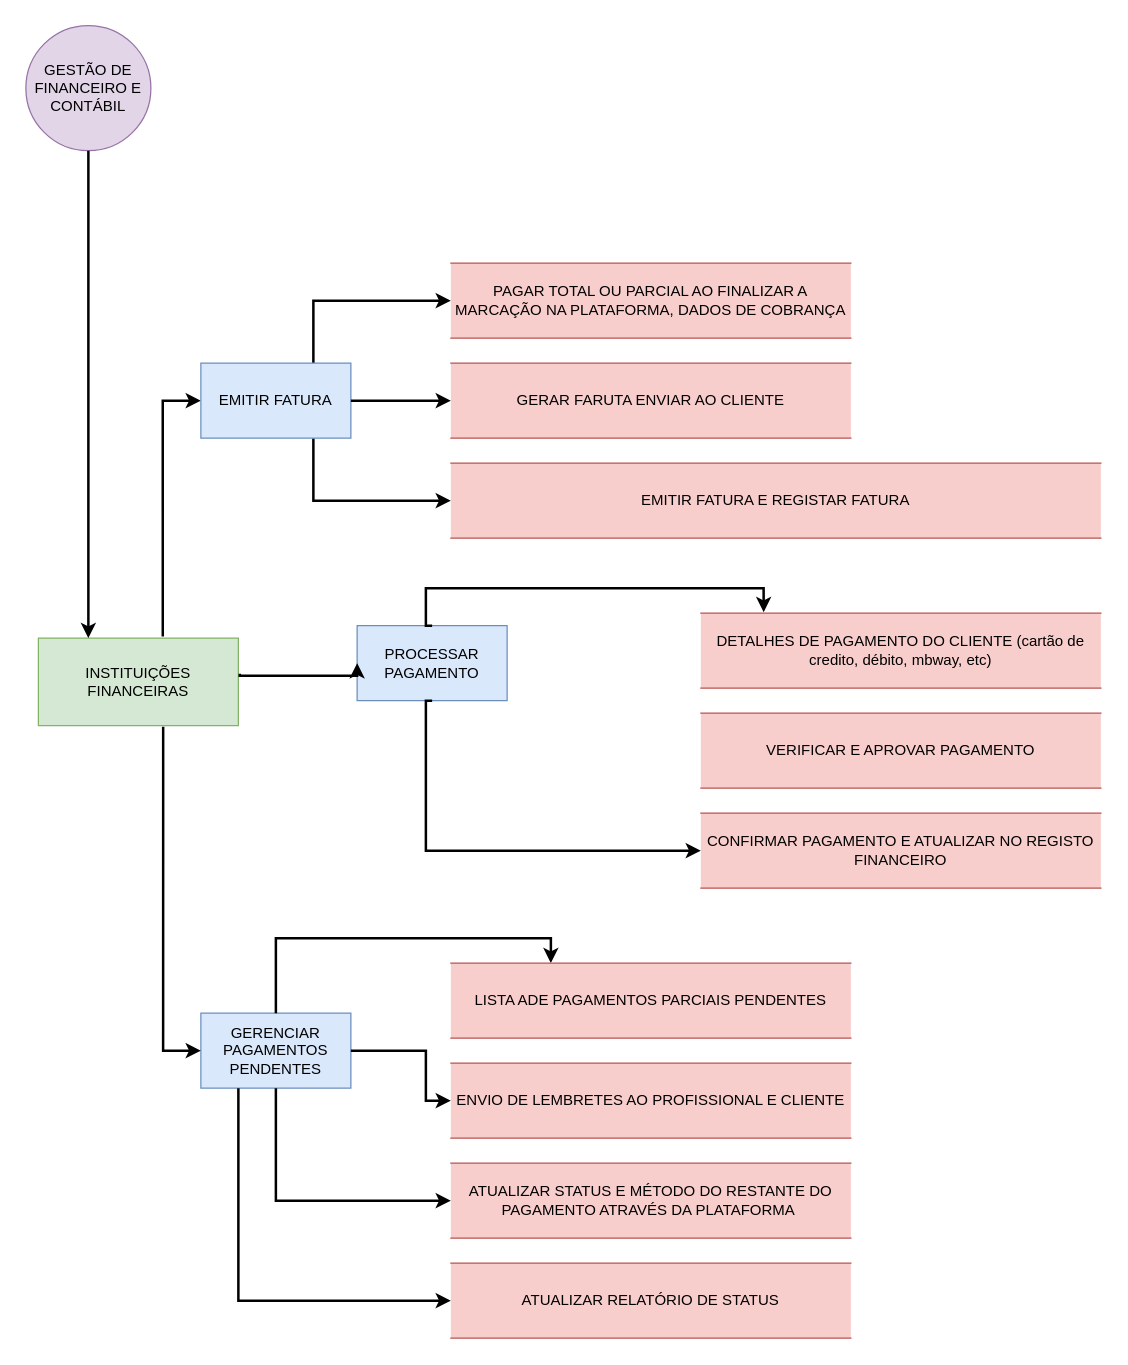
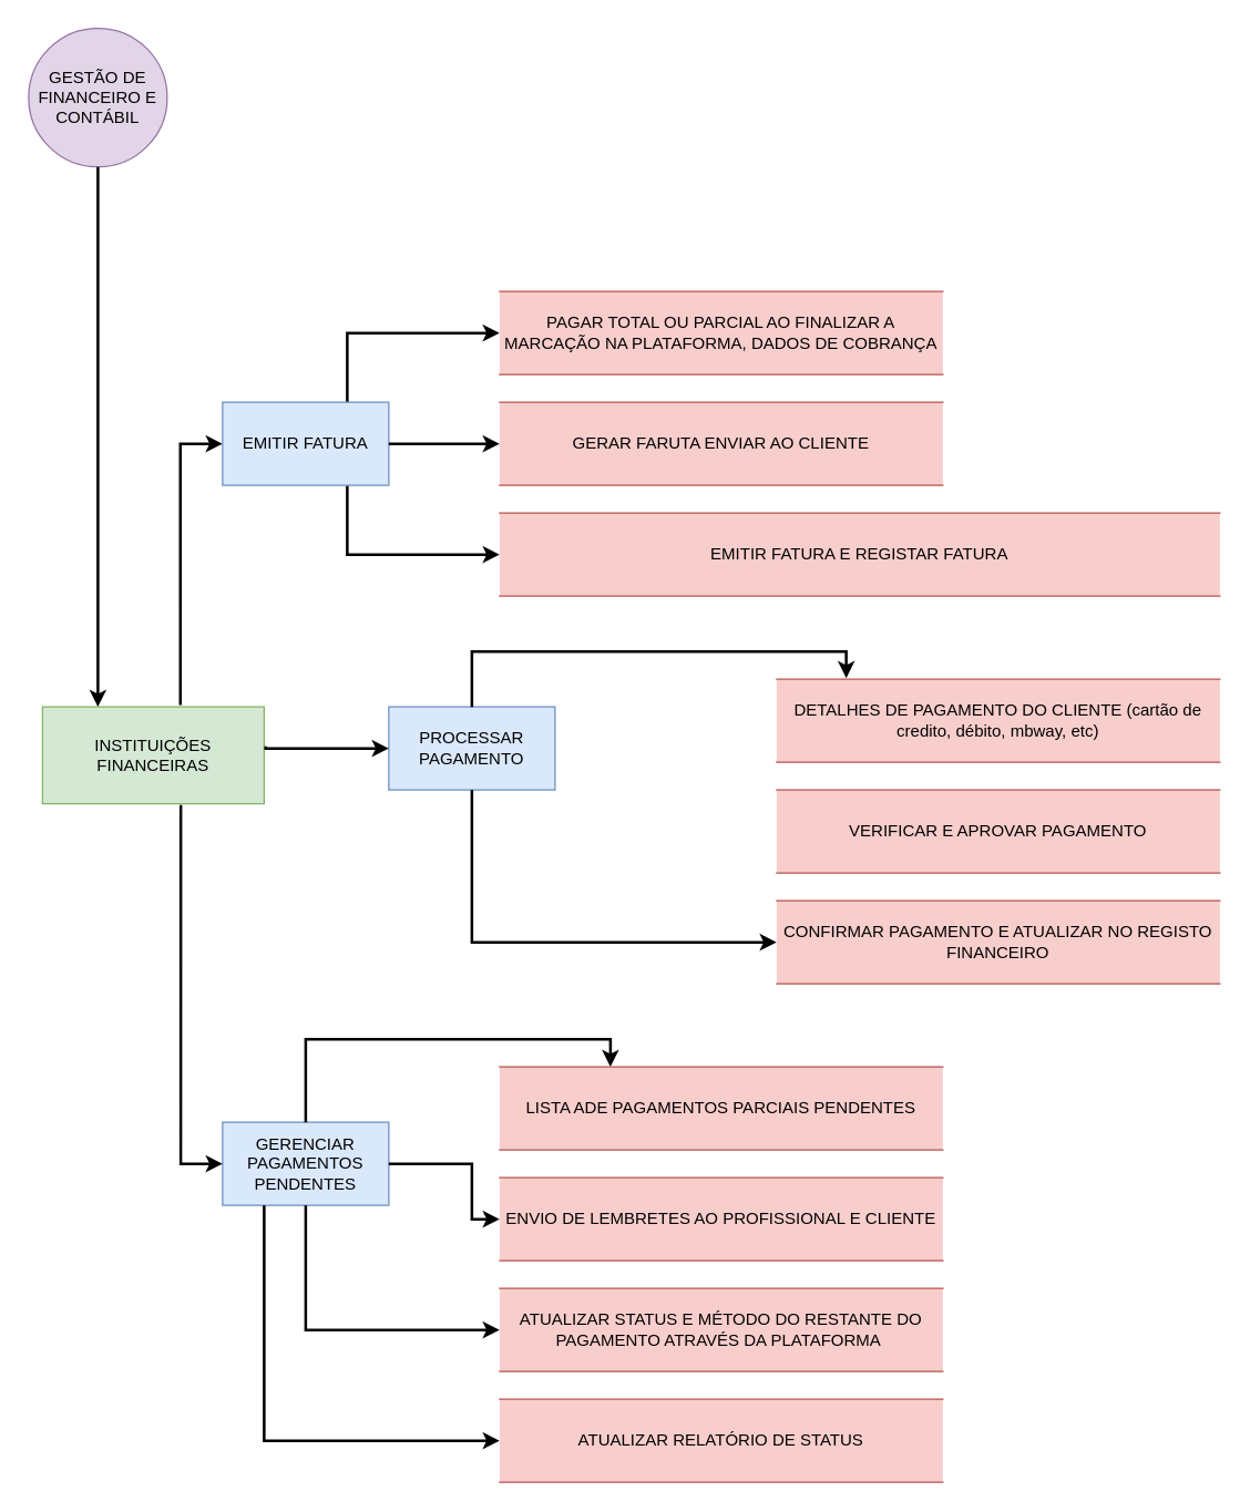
  <mxCell id="0" />
  <mxCell id="1" parent="0" />
  <mxCell id="2" value="GERENCIAR PAGAMENTOS PENDENTES" style="rounded=0;whiteSpace=wrap;html=1;fillColor=#dae8fc;strokeColor=#6c8ebf;" parent="1" vertex="1"><mxGeometry x="160" y="810" width="120" height="60" as="geometry" /></mxCell>
- <mxCell id="3" value="PROCESSAR PAGAMENTO" style="rounded=0;whiteSpace=wrap;html=1;fillColor=#dae8fc;strokeColor=#6c8ebf;" parent="1" vertex="1"><mxGeometry x="285" y="500" width="120" height="60" as="geometry" /></mxCell>
+ <mxCell id="3" value="PROCESSAR PAGAMENTO" style="rounded=0;whiteSpace=wrap;html=1;fillColor=#dae8fc;strokeColor=#6c8ebf;" parent="1" vertex="1"><mxGeometry x="280" y="510" width="120" height="60" as="geometry" /></mxCell>
  <mxCell id="4" style="edgeStyle=orthogonalEdgeStyle;rounded=0;orthogonalLoop=1;jettySize=auto;html=1;entryX=0;entryY=0.5;entryDx=0;entryDy=0;strokeWidth=2;exitX=0.75;exitY=0;exitDx=0;exitDy=0;" parent="1" source="14" target="7" edge="1"><mxGeometry relative="1" as="geometry"><mxPoint x="268.284" y="230.004" as="sourcePoint" /><mxPoint x="320" y="301.72" as="targetPoint" /></mxGeometry></mxCell>
  <mxCell id="5" style="edgeStyle=orthogonalEdgeStyle;rounded=0;orthogonalLoop=1;jettySize=auto;html=1;strokeWidth=2;exitX=0.75;exitY=1;exitDx=0;exitDy=0;entryX=0;entryY=0.5;entryDx=0;entryDy=0;" parent="1" source="14" target="9" edge="1"><mxGeometry relative="1" as="geometry"><mxPoint x="250" y="385" as="sourcePoint" /><mxPoint x="250" y="535" as="targetPoint" /><Array as="points" /></mxGeometry></mxCell>
  <mxCell id="6" style="edgeStyle=orthogonalEdgeStyle;rounded=0;orthogonalLoop=1;jettySize=auto;html=1;strokeWidth=2;exitX=0.622;exitY=-0.018;exitDx=0;exitDy=0;entryX=0;entryY=0.5;entryDx=0;entryDy=0;exitPerimeter=0;" parent="1" source="12" target="14" edge="1"><mxGeometry relative="1" as="geometry"><mxPoint x="110" as="sourcePoint" y="290" /><mxPoint x="130" y="340" as="targetPoint" /><Array as="points"><mxPoint x="130" y="320" /></Array></mxGeometry></mxCell>
  <mxCell id="7" value="PAGAR TOTAL OU PARCIAL AO FINALIZAR A MARCAÇÃO NA PLATAFORMA, DADOS DE COBRANÇA" style="shape=partialRectangle;whiteSpace=wrap;html=1;left=0;right=0;fillColor=#f8cecc;strokeColor=#b85450;" parent="1" vertex="1"><mxGeometry x="360" y="210" width="320" height="60" as="geometry" /></mxCell>
  <mxCell id="8" value="GERAR FARUTA ENVIAR AO CLIENTE" style="shape=partialRectangle;whiteSpace=wrap;html=1;left=0;right=0;fillColor=#f8cecc;strokeColor=#b85450;" parent="1" vertex="1"><mxGeometry x="360" width="320" height="60" as="geometry" y="290" /></mxCell>
  <mxCell id="9" value="EMITIR FATURA E REGISTAR FATURA" style="shape=partialRectangle;whiteSpace=wrap;html=1;left=0;right=0;fillColor=#f8cecc;strokeColor=#b85450;" parent="1" vertex="1"><mxGeometry x="360" y="370" width="520" height="60" as="geometry" /></mxCell>
  <mxCell id="10" value="DETALHES DE PAGAMENTO DO CLIENTE (cartão de credito, débito, mbway, etc)" style="shape=partialRectangle;whiteSpace=wrap;html=1;left=0;right=0;fillColor=#f8cecc;strokeColor=#b85450;" parent="1" vertex="1"><mxGeometry x="560" y="490" width="320" height="60" as="geometry" /></mxCell>
  <mxCell id="11" value="GESTÃO DE FINANCEIRO E CONTÁBIL" style="ellipse;whiteSpace=wrap;html=1;aspect=fixed;fillColor=#e1d5e7;strokeColor=#9673a6;" parent="1" vertex="1"><mxGeometry x="20" y="20" width="100" height="100" as="geometry" /></mxCell>
  <mxCell id="12" value="INSTITUIÇÕES FINANCEIRAS" style="rounded=0;whiteSpace=wrap;html=1;fillColor=#d5e8d4;strokeColor=#82b366;" parent="1" vertex="1"><mxGeometry x="30" y="510" width="160" height="70" as="geometry" /></mxCell>
  <mxCell id="13" style="edgeStyle=orthogonalEdgeStyle;rounded=0;orthogonalLoop=1;jettySize=auto;html=1;strokeWidth=2;entryX=0.25;entryY=0;entryDx=0;entryDy=0;exitX=0.5;exitY=1;exitDx=0;exitDy=0;" parent="1" source="11" target="12" edge="1"><mxGeometry relative="1" as="geometry"><mxPoint x="78" y="400" as="sourcePoint" /><mxPoint x="60" y="540" as="targetPoint" /><Array as="points" /></mxGeometry></mxCell>
  <mxCell id="14" value="EMITIR FATURA" style="rounded=0;whiteSpace=wrap;html=1;fillColor=#dae8fc;strokeColor=#6c8ebf;" parent="1" vertex="1"><mxGeometry x="160" width="120" height="60" as="geometry" y="290" /></mxCell>
  <mxCell id="15" style="edgeStyle=orthogonalEdgeStyle;rounded=0;orthogonalLoop=1;jettySize=auto;html=1;strokeWidth=2;entryX=0;entryY=0.5;entryDx=0;entryDy=0;exitX=1.007;exitY=0.408;exitDx=0;exitDy=0;exitPerimeter=0;" parent="1" source="12" target="3" edge="1"><mxGeometry relative="1" as="geometry"><mxPoint x="220" y="540" as="sourcePoint" /><mxPoint x="350" y="480" as="targetPoint" /><Array as="points"><mxPoint x="191" y="540" /></Array></mxGeometry></mxCell>
  <mxCell id="16" style="edgeStyle=orthogonalEdgeStyle;rounded=0;orthogonalLoop=1;jettySize=auto;html=1;strokeWidth=2;exitX=0.5;exitY=0;exitDx=0;exitDy=0;entryX=0.157;entryY=-0.013;entryDx=0;entryDy=0;entryPerimeter=0;" parent="1" source="3" target="10" edge="1"><mxGeometry relative="1" as="geometry"><mxPoint x="420" y="620" as="sourcePoint" /><mxPoint x="510" y="460" as="targetPoint" /><Array as="points"><mxPoint x="340" y="470" /><mxPoint x="610" y="470" /></Array></mxGeometry></mxCell>
  <mxCell id="17" value="VERIFICAR E APROVAR PAGAMENTO" style="shape=partialRectangle;whiteSpace=wrap;html=1;left=0;right=0;fillColor=#f8cecc;strokeColor=#b85450;" parent="1" vertex="1"><mxGeometry x="560" y="570" width="320" height="60" as="geometry" /></mxCell>
  <mxCell id="18" style="edgeStyle=orthogonalEdgeStyle;rounded=0;orthogonalLoop=1;jettySize=auto;html=1;strokeWidth=2;entryX=0;entryY=0.5;entryDx=0;entryDy=0;exitX=0.5;exitY=1;exitDx=0;exitDy=0;" parent="1" source="3" target="19" edge="1"><mxGeometry relative="1" as="geometry"><mxPoint x="340" y="600" as="sourcePoint" /><mxPoint x="475" y="699" as="targetPoint" /><Array as="points"><mxPoint x="340" y="680" /></Array></mxGeometry></mxCell>
  <mxCell id="19" value="CONFIRMAR PAGAMENTO E ATUALIZAR NO REGISTO FINANCEIRO" style="shape=partialRectangle;whiteSpace=wrap;html=1;left=0;right=0;fillColor=#f8cecc;strokeColor=#b85450;" parent="1" vertex="1"><mxGeometry x="560" y="650" width="320" height="60" as="geometry" /></mxCell>
  <mxCell id="20" style="edgeStyle=orthogonalEdgeStyle;rounded=0;orthogonalLoop=1;jettySize=auto;html=1;strokeWidth=2;entryX=0;entryY=0.5;entryDx=0;entryDy=0;exitX=0.624;exitY=1.014;exitDx=0;exitDy=0;exitPerimeter=0;" parent="1" source="12" target="2" edge="1"><mxGeometry relative="1" as="geometry"><mxPoint x="130" y="600" as="sourcePoint" /><mxPoint x="210" y="655" as="targetPoint" /><Array as="points"><mxPoint x="130" y="840" /></Array></mxGeometry></mxCell>
  <mxCell id="21" style="edgeStyle=orthogonalEdgeStyle;rounded=0;orthogonalLoop=1;jettySize=auto;html=1;strokeWidth=2;exitX=0.5;exitY=0;exitDx=0;exitDy=0;entryX=0.25;entryY=0;entryDx=0;entryDy=0;" parent="1" source="2" target="22" edge="1"><mxGeometry relative="1" as="geometry"><mxPoint x="240" y="790" as="sourcePoint" /><mxPoint x="510" y="769" as="targetPoint" /><Array as="points"><mxPoint x="220" y="750" /><mxPoint x="440" y="750" /></Array></mxGeometry></mxCell>
  <mxCell id="22" value="LISTA ADE PAGAMENTOS PARCIAIS PENDENTES" style="shape=partialRectangle;whiteSpace=wrap;html=1;left=0;right=0;fillColor=#f8cecc;strokeColor=#b85450;" parent="1" vertex="1"><mxGeometry x="360" y="770" width="320" height="60" as="geometry" /></mxCell>
  <mxCell id="23" value="ENVIO DE LEMBRETES AO PROFISSIONAL E CLIENTE" style="shape=partialRectangle;whiteSpace=wrap;html=1;left=0;right=0;fillColor=#f8cecc;strokeColor=#b85450;" parent="1" vertex="1"><mxGeometry x="360" y="850" width="320" height="60" as="geometry" /></mxCell>
  <mxCell id="24" value="ATUALIZAR STATUS E MÉTODO DO RESTANTE DO PAGAMENTO ATRAVÉS DA PLATAFORMA&amp;nbsp;" style="shape=partialRectangle;whiteSpace=wrap;html=1;left=0;right=0;fillColor=#f8cecc;strokeColor=#b85450;" parent="1" vertex="1"><mxGeometry x="360" y="930" width="320" height="60" as="geometry" /></mxCell>
  <mxCell id="25" style="edgeStyle=orthogonalEdgeStyle;rounded=0;orthogonalLoop=1;jettySize=auto;html=1;strokeWidth=2;entryX=0;entryY=0.5;entryDx=0;entryDy=0;exitX=1;exitY=0.5;exitDx=0;exitDy=0;" parent="1" source="2" target="23" edge="1"><mxGeometry relative="1" as="geometry"><mxPoint x="230" y="900" as="sourcePoint" /><mxPoint x="340" y="1020" as="targetPoint" /><Array as="points"><mxPoint x="340" y="840" /><mxPoint x="340" y="880" /></Array></mxGeometry></mxCell>
  <mxCell id="26" style="edgeStyle=orthogonalEdgeStyle;rounded=0;orthogonalLoop=1;jettySize=auto;html=1;strokeWidth=2;exitX=0.5;exitY=1;exitDx=0;exitDy=0;entryX=0;entryY=0.5;entryDx=0;entryDy=0;" parent="1" source="2" target="24" edge="1"><mxGeometry relative="1" as="geometry"><mxPoint x="220" y="890" as="sourcePoint" /><mxPoint x="340" y="980" as="targetPoint" /><Array as="points"><mxPoint x="220" y="960" /></Array></mxGeometry></mxCell>
  <mxCell id="27" style="edgeStyle=orthogonalEdgeStyle;rounded=0;orthogonalLoop=1;jettySize=auto;html=1;entryX=0;entryY=0.5;entryDx=0;entryDy=0;strokeWidth=2;exitX=1;exitY=0.5;exitDx=0;exitDy=0;" parent="1" source="14" target="8" edge="1"><mxGeometry relative="1" as="geometry"><mxPoint x="260" y="300" as="sourcePoint" /><mxPoint x="370" y="250" as="targetPoint" /></mxGeometry></mxCell>
  <mxCell id="28" style="edgeStyle=orthogonalEdgeStyle;rounded=0;orthogonalLoop=1;jettySize=auto;html=1;strokeWidth=2;exitX=0.25;exitY=1;exitDx=0;exitDy=0;entryX=0;entryY=0.5;entryDx=0;entryDy=0;" parent="1" source="2" target="29" edge="1"><mxGeometry relative="1" as="geometry"><mxPoint x="70.48" y="930" as="sourcePoint" /><mxPoint x="160" y="1080" as="targetPoint" /><Array as="points"><mxPoint x="190" y="1040" /></Array></mxGeometry></mxCell>
  <mxCell id="29" value="ATUALIZAR RELATÓRIO DE STATUS" style="shape=partialRectangle;whiteSpace=wrap;html=1;left=0;right=0;fillColor=#f8cecc;strokeColor=#b85450;" vertex="1" parent="1"><mxGeometry x="360" y="1010" width="320" height="60" as="geometry" /></mxCell>
